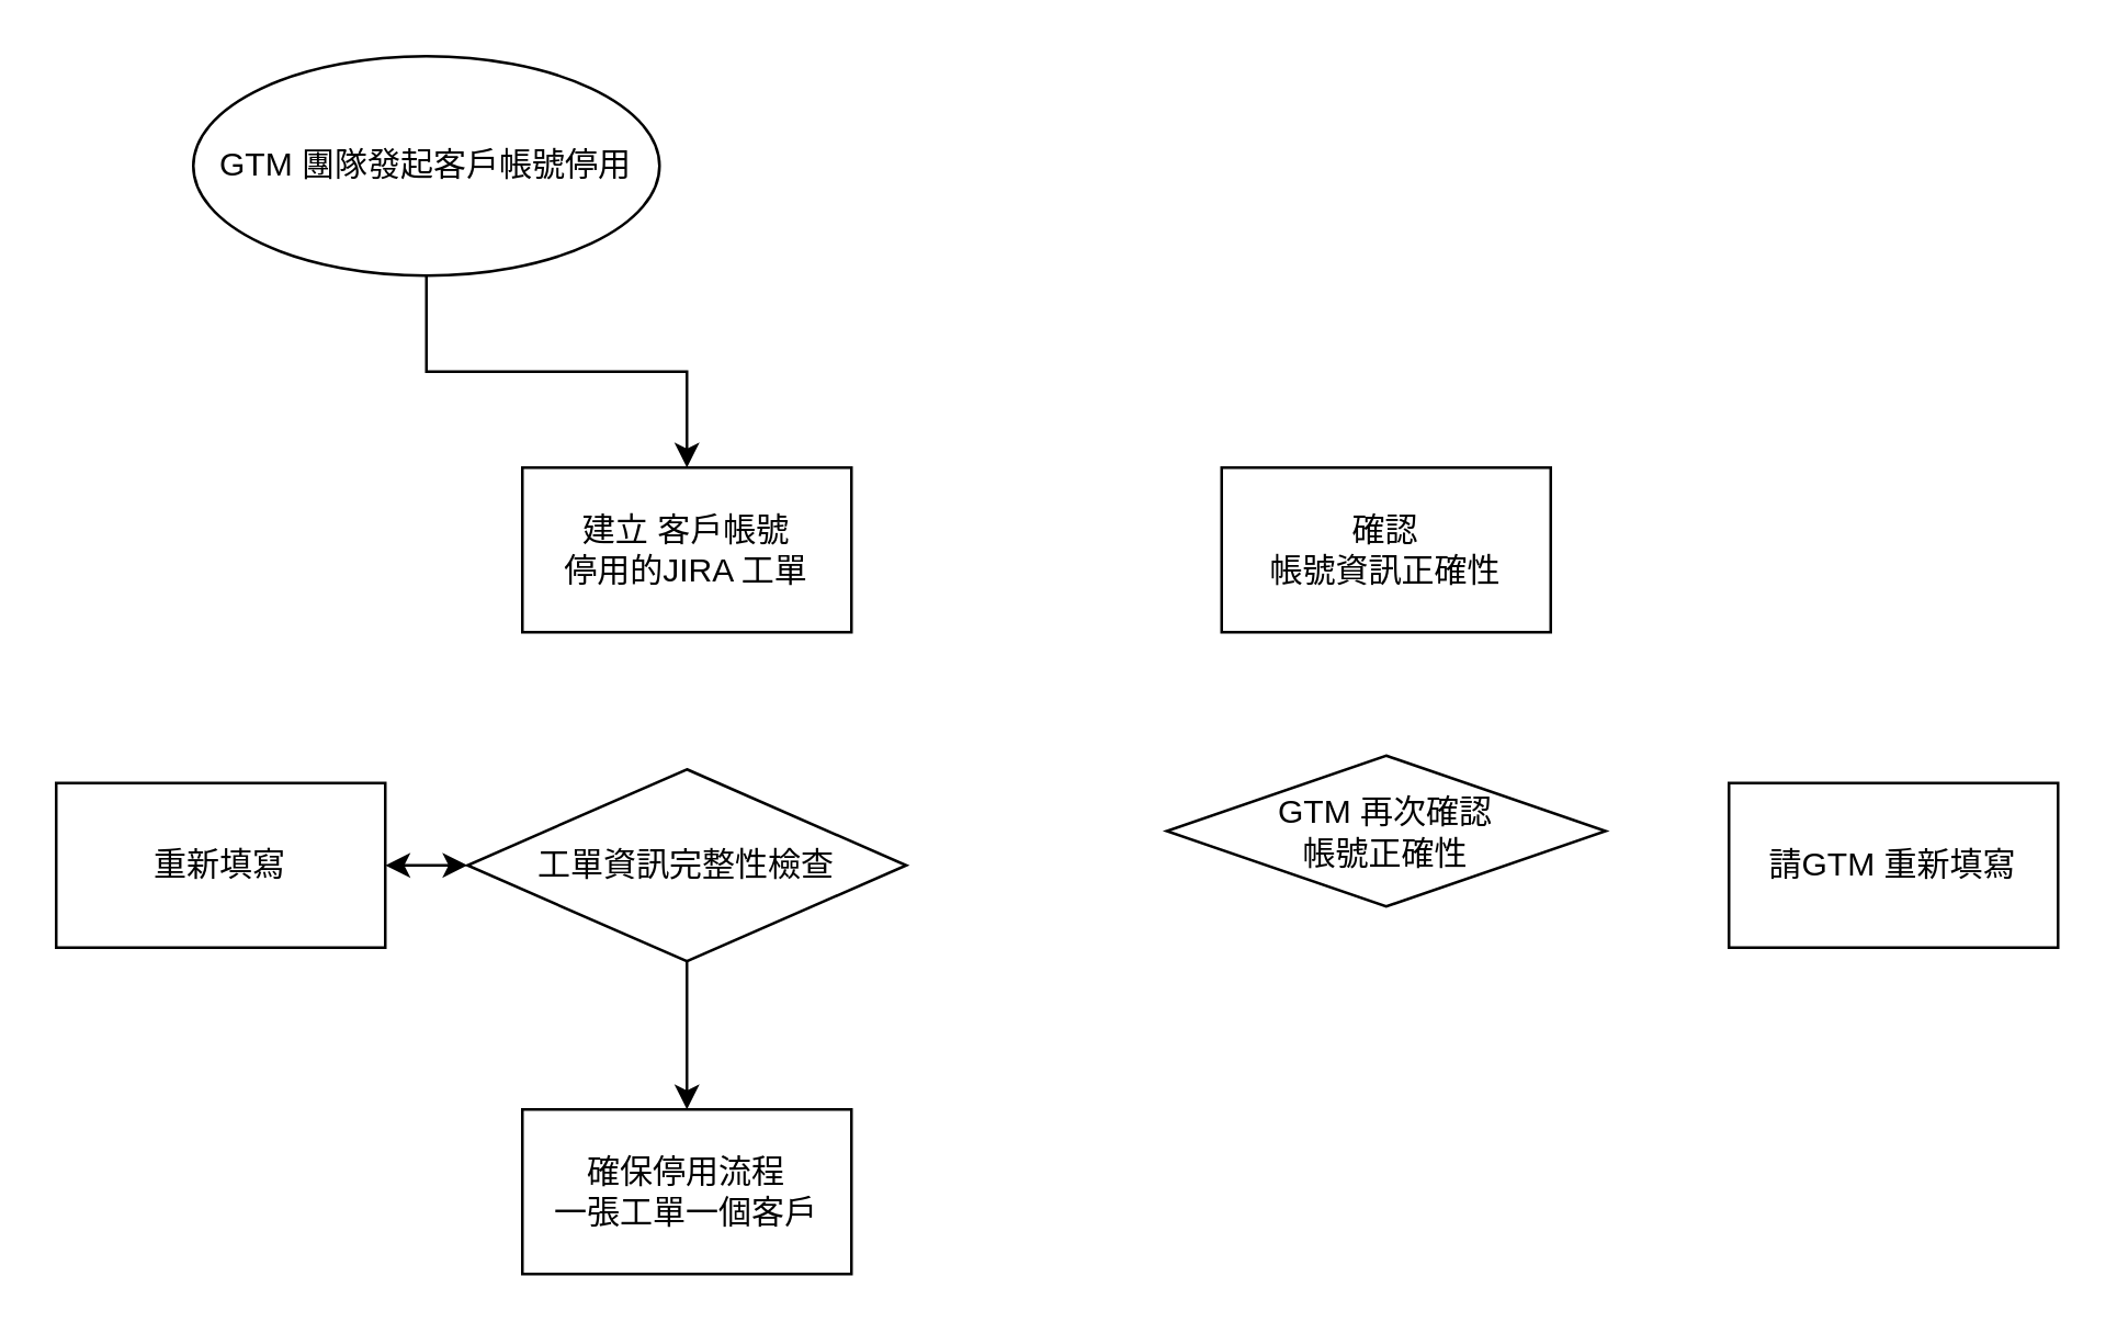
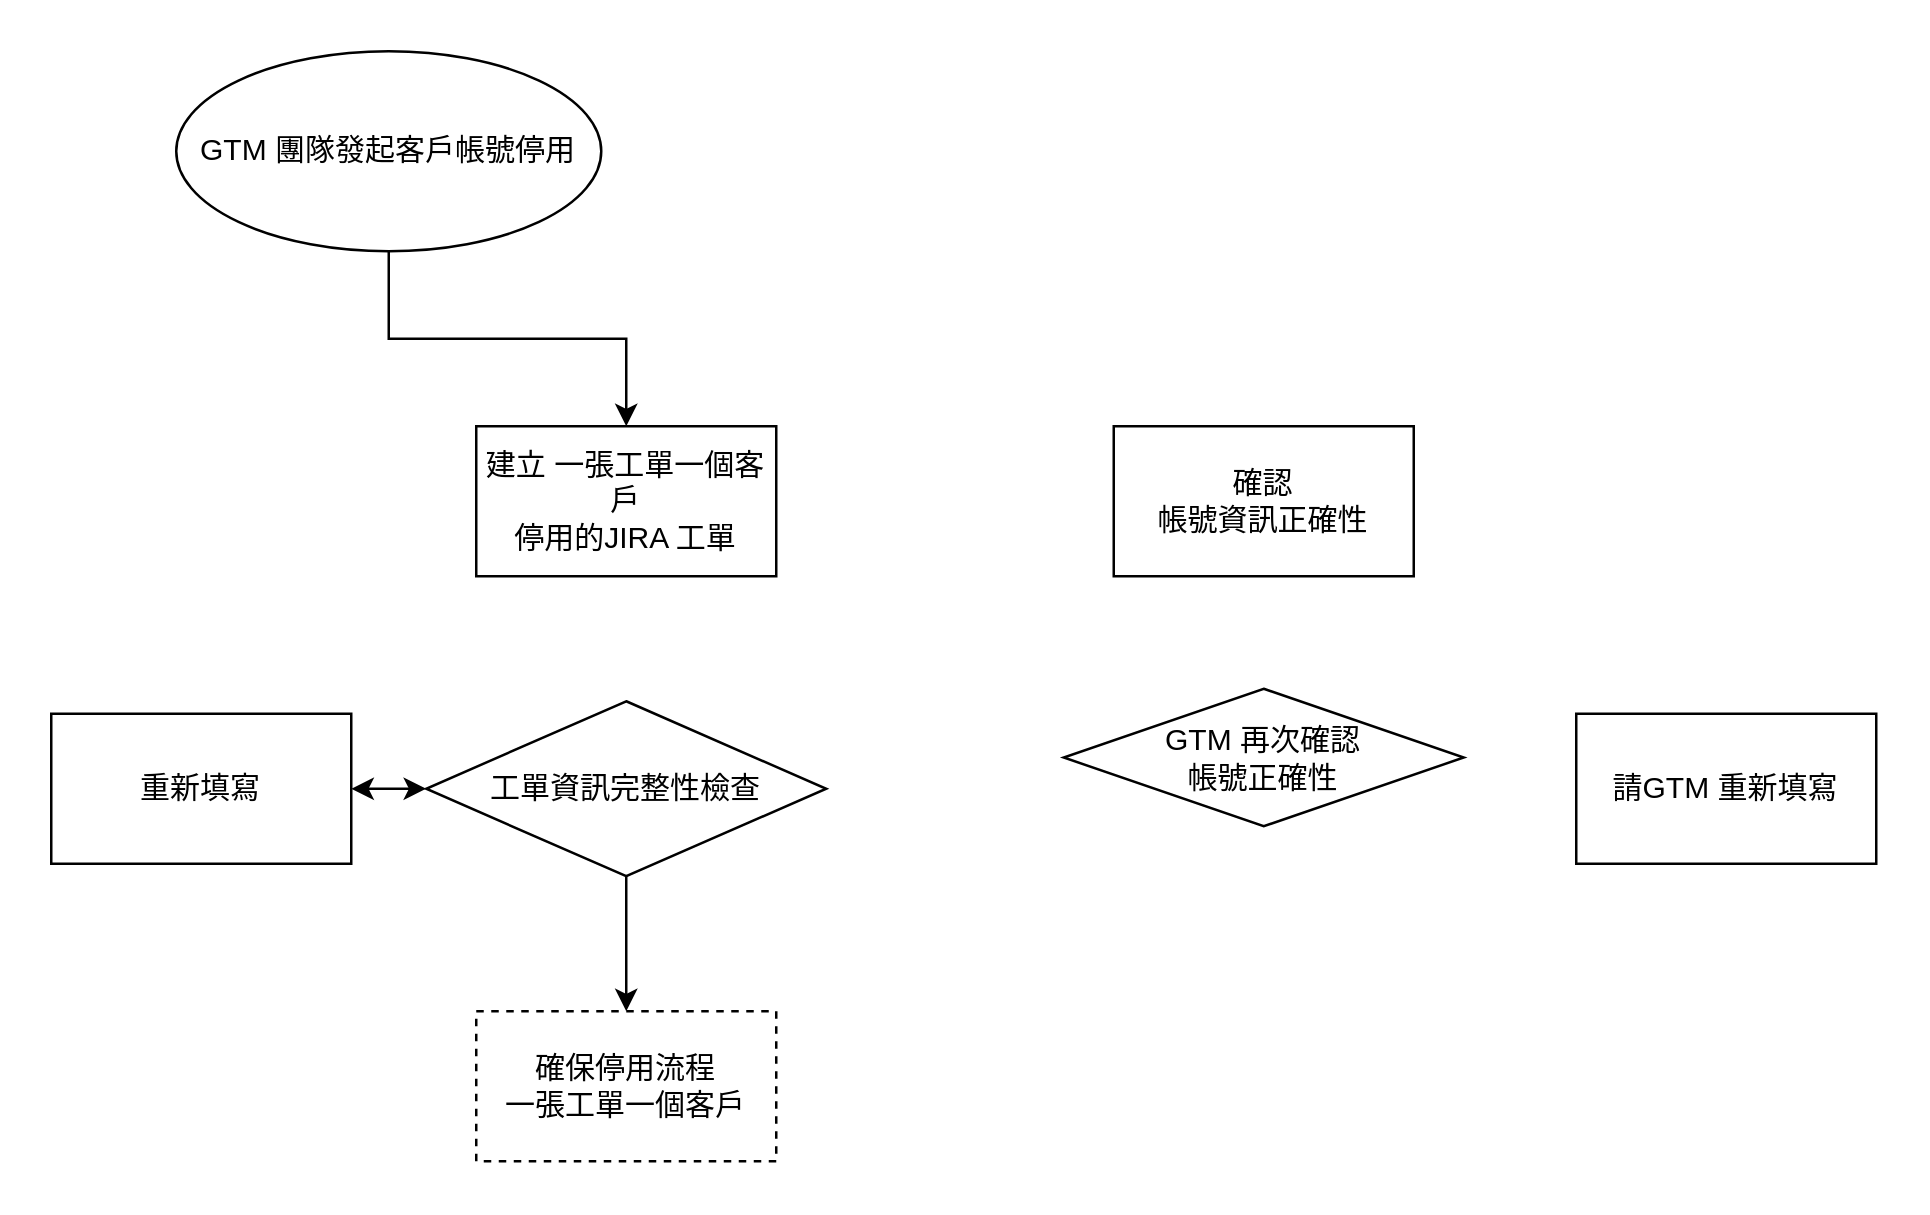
  <mxCell id="0" />
  <mxCell id="1" parent="0" />
  <mxCell id="2" style="edgeStyle=orthogonalEdgeStyle;rounded=0;orthogonalLoop=1;jettySize=auto;html=1;entryX=0.5;entryY=0;entryDx=0;entryDy=0;" edge="1" parent="1" source="3" target="4"><mxGeometry relative="1" as="geometry" /></mxCell>
  <mxCell id="3" value="GTM 團隊發起客戶帳號停用" style="ellipse;whiteSpace=wrap;html=1;" vertex="1" parent="1"><mxGeometry x="70" y="20" width="170" height="80" as="geometry" /></mxCell>
- <mxCell id="4" value="&lt;div&gt;建立 客戶帳號&lt;/div&gt;&lt;div&gt;停用的JIRA 工單&lt;/div&gt;" style="rounded=0;whiteSpace=wrap;html=1;" vertex="1" parent="1"><mxGeometry x="190" y="170" width="120" height="60" as="geometry" /></mxCell>
+ <mxCell id="4" value="&lt;div&gt;建立 一張工單一個客戶&lt;/div&gt;&lt;div&gt;停用的JIRA 工單&lt;/div&gt;" style="rounded=0;whiteSpace=wrap;html=1;" vertex="1" parent="1"><mxGeometry x="190" y="170" width="120" height="60" as="geometry" /></mxCell>
  <mxCell id="5" value="" style="edgeStyle=orthogonalEdgeStyle;rounded=0;orthogonalLoop=1;jettySize=auto;html=1;startArrow=classic;startFill=1;" edge="1" parent="1" source="7" target="8"><mxGeometry relative="1" as="geometry" /></mxCell>
  <mxCell id="6" value="" style="edgeStyle=orthogonalEdgeStyle;rounded=0;orthogonalLoop=1;jettySize=auto;html=1;" edge="1" parent="1" source="7" target="9"><mxGeometry relative="1" as="geometry" /></mxCell>
  <mxCell id="7" value="工單資訊完整性檢查" style="rhombus;whiteSpace=wrap;html=1;" vertex="1" parent="1"><mxGeometry x="170" y="280" width="160" height="70" as="geometry" /></mxCell>
  <mxCell id="8" value="重新填寫" style="rounded=0;whiteSpace=wrap;html=1;" vertex="1" parent="1"><mxGeometry x="20" y="285" width="120" height="60" as="geometry" /></mxCell>
- <mxCell id="9" value="&lt;div&gt;確保停用流程&lt;/div&gt;&lt;div&gt;一張工單一個客戶&lt;/div&gt;" style="rounded=0;whiteSpace=wrap;html=1;" vertex="1" parent="1"><mxGeometry x="190" y="404" width="120" height="60" as="geometry" /></mxCell>
+ <mxCell id="9" value="&lt;div&gt;確保停用流程&lt;/div&gt;&lt;div&gt;一張工單一個客戶&lt;/div&gt;" style="rounded=0;whiteSpace=wrap;html=1;dashed=1;" vertex="1" parent="1"><mxGeometry x="190" y="404" width="120" height="60" as="geometry" /></mxCell>
  <mxCell id="10" value="&lt;div&gt;確認&lt;/div&gt;&lt;div&gt;帳號資訊正確性&lt;/div&gt;" style="rounded=0;whiteSpace=wrap;html=1;" vertex="1" parent="1"><mxGeometry x="445" y="170" width="120" height="60" as="geometry" /></mxCell>
  <mxCell id="11" value="&lt;div&gt;GTM 再次確認&lt;/div&gt;&lt;div&gt;帳號正確性&lt;/div&gt;" style="rhombus;whiteSpace=wrap;html=1;" vertex="1" parent="1"><mxGeometry x="425" y="275" width="160" height="55" as="geometry" /></mxCell>
  <mxCell id="12" value="請GTM 重新填寫" style="rounded=0;whiteSpace=wrap;html=1;" vertex="1" parent="1"><mxGeometry x="630" y="285" width="120" height="60" as="geometry" /></mxCell>
